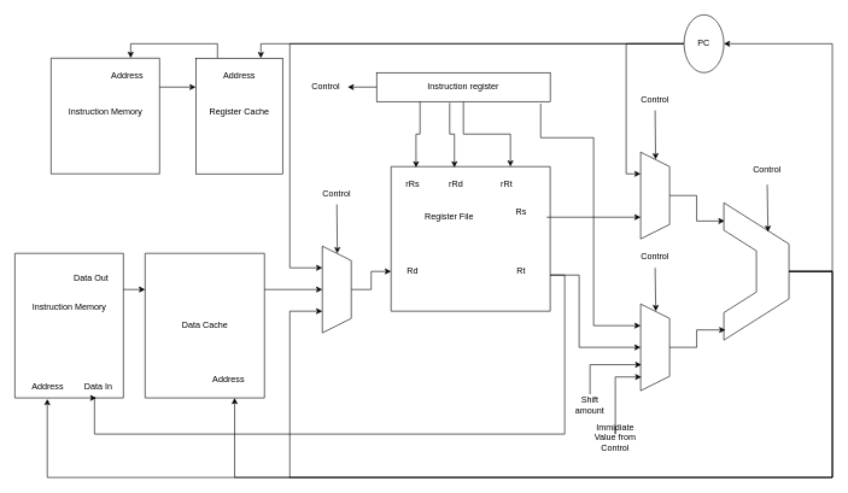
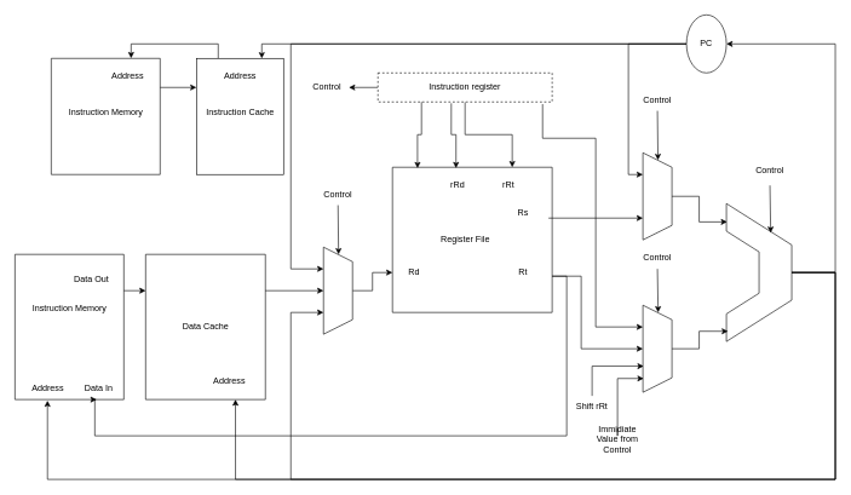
  <mxCell id="0" />
  <mxCell id="1" parent="0" />
  <mxCell id="2" style="edgeStyle=orthogonalEdgeStyle;rounded=0;orthogonalLoop=1;jettySize=auto;html=1;exitX=1;exitY=0.5;exitDx=0;exitDy=0;entryX=1;entryY=0.5;entryDx=0;entryDy=0;" edge="1" parent="1" source="5" target="9"><mxGeometry relative="1" as="geometry"><Array as="points"><mxPoint x="1150" y="375" /><mxPoint x="1150" y="60" /></Array></mxGeometry></mxCell>
  <mxCell id="3" style="edgeStyle=orthogonalEdgeStyle;rounded=0;orthogonalLoop=1;jettySize=auto;html=1;exitX=1;exitY=0.5;exitDx=0;exitDy=0;entryX=0.75;entryY=1;entryDx=0;entryDy=0;" edge="1" parent="1" source="5" target="15"><mxGeometry relative="1" as="geometry"><Array as="points"><mxPoint x="1150" y="375" /><mxPoint x="1150" y="660" /><mxPoint x="324" y="660" /></Array></mxGeometry></mxCell>
  <mxCell id="4" style="edgeStyle=orthogonalEdgeStyle;rounded=0;orthogonalLoop=1;jettySize=auto;html=1;exitX=1;exitY=0.5;exitDx=0;exitDy=0;entryX=0.75;entryY=1;entryDx=0;entryDy=0;" edge="1" parent="1" source="5" target="38"><mxGeometry relative="1" as="geometry"><Array as="points"><mxPoint x="1150" y="375" /><mxPoint x="1150" y="660" /><mxPoint x="400" y="660" /><mxPoint x="400" y="430" /></Array></mxGeometry></mxCell>
  <mxCell id="5" value="" style="shape=stencil(tZXRjoIwEEW/pq+bQsPq6wb1PyqOS2NtSdvV3b93oGCs0I0IJISkc7mHIb1DCcttySsgKS0J25A0TSjFO66vT2tuKyicL164EXwvwSvWGX2Cqzi4liFUCUa4WmVbQr/wmfpieaGVQojQygbKg44wLhR66a+Hta//C1YV8s/gwLRNNtXd68yPbAFqskSnIbPre95OZ6KGvSaL7NQ81ORNJsuxEgsxy/e8OH0b/aMOfVdUO2oDA8JdFlL6AYt9YMXruesJnXzWF/h/moawnVsK9eC+/wxaP5sKWI0FPGWMTvOvx9qz0P+ZTfOzsf7Q/sL+FVLbaHKwHgkPHguDmWs8vcQ2VX+ONIUb);whiteSpace=wrap;html=1;" vertex="1" parent="1"><mxGeometry x="1000" y="280" width="90" height="190" as="geometry" /></mxCell>
  <mxCell id="6" style="edgeStyle=orthogonalEdgeStyle;rounded=0;orthogonalLoop=1;jettySize=auto;html=1;exitX=0;exitY=0.5;exitDx=0;exitDy=0;entryX=0.25;entryY=1;entryDx=0;entryDy=0;" edge="1" parent="1" source="9" target="38"><mxGeometry relative="1" as="geometry"><Array as="points"><mxPoint x="400" y="60" /><mxPoint x="400" y="370" /></Array></mxGeometry></mxCell>
  <mxCell id="7" style="edgeStyle=orthogonalEdgeStyle;rounded=0;orthogonalLoop=1;jettySize=auto;html=1;exitX=0;exitY=0.5;exitDx=0;exitDy=0;entryX=0.25;entryY=1;entryDx=0;entryDy=0;" edge="1" parent="1" source="9" target="35"><mxGeometry relative="1" as="geometry" /></mxCell>
  <mxCell id="8" style="edgeStyle=orthogonalEdgeStyle;rounded=0;orthogonalLoop=1;jettySize=auto;html=1;exitX=0;exitY=0.5;exitDx=0;exitDy=0;entryX=0.75;entryY=0;entryDx=0;entryDy=0;" edge="1" parent="1" source="9" target="48"><mxGeometry relative="1" as="geometry" /></mxCell>
  <mxCell id="9" value="PC" style="ellipse;whiteSpace=wrap;html=1;" vertex="1" parent="1"><mxGeometry x="945" y="20" width="55" height="80" as="geometry" /></mxCell>
  <mxCell id="10" style="edgeStyle=orthogonalEdgeStyle;rounded=0;orthogonalLoop=1;jettySize=auto;html=1;exitX=1;exitY=0.25;exitDx=0;exitDy=0;entryX=0;entryY=0.25;entryDx=0;entryDy=0;" edge="1" parent="1" source="11" target="48"><mxGeometry relative="1" as="geometry" /></mxCell>
  <mxCell id="11" value="" style="swimlane;startSize=0;" vertex="1" parent="1"><mxGeometry x="70" y="80" width="150" height="160" as="geometry" /></mxCell>
  <mxCell id="12" value="Instruction Memory" style="text;html=1;align=center;verticalAlign=middle;resizable=0;points=[];autosize=1;strokeColor=none;fillColor=none;" vertex="1" parent="11"><mxGeometry x="10" y="60" width="130" height="30" as="geometry" /></mxCell>
  <mxCell id="13" value="Address" style="text;html=1;align=center;verticalAlign=middle;resizable=0;points=[];autosize=1;strokeColor=none;fillColor=none;" vertex="1" parent="11"><mxGeometry x="70" y="10" width="70" height="30" as="geometry" /></mxCell>
  <mxCell id="14" style="edgeStyle=orthogonalEdgeStyle;rounded=0;orthogonalLoop=1;jettySize=auto;html=1;exitX=1;exitY=0.25;exitDx=0;exitDy=0;entryX=0.5;entryY=1;entryDx=0;entryDy=0;" edge="1" parent="1" source="15" target="38"><mxGeometry relative="1" as="geometry" /></mxCell>
  <mxCell id="15" value="" style="swimlane;startSize=0;" vertex="1" parent="1"><mxGeometry x="200" y="350" width="165" height="200" as="geometry" /></mxCell>
  <mxCell id="16" value="Data Cache" style="text;html=1;align=center;verticalAlign=middle;whiteSpace=wrap;rounded=0;" vertex="1" parent="15"><mxGeometry x="42.5" y="85" width="80" height="30" as="geometry" /></mxCell>
  <mxCell id="17" value="Address" style="text;html=1;align=center;verticalAlign=middle;resizable=0;points=[];autosize=1;strokeColor=none;fillColor=none;" vertex="1" parent="15"><mxGeometry x="80" y="160" width="70" height="30" as="geometry" /></mxCell>
  <mxCell id="18" style="edgeStyle=orthogonalEdgeStyle;rounded=0;orthogonalLoop=1;jettySize=auto;html=1;exitX=1;exitY=0.75;exitDx=0;exitDy=0;entryX=0.75;entryY=1;entryDx=0;entryDy=0;" edge="1" parent="1" source="20" target="52"><mxGeometry relative="1" as="geometry"><Array as="points"><mxPoint x="780" y="380" /><mxPoint x="780" y="600" /><mxPoint x="130" y="600" /><mxPoint x="130" y="550" /></Array></mxGeometry></mxCell>
  <mxCell id="19" style="edgeStyle=orthogonalEdgeStyle;rounded=0;orthogonalLoop=1;jettySize=auto;html=1;exitX=1;exitY=0.75;exitDx=0;exitDy=0;entryX=0.5;entryY=1;entryDx=0;entryDy=0;" edge="1" parent="1" source="20" target="28"><mxGeometry relative="1" as="geometry"><Array as="points"><mxPoint x="800" y="380" /><mxPoint x="800" y="480" /></Array></mxGeometry></mxCell>
  <mxCell id="20" value="" style="swimlane;startSize=0;" vertex="1" parent="1"><mxGeometry x="540" y="230" width="220" height="200" as="geometry" /></mxCell>
- <mxCell id="21" value="Register File" style="text;html=1;align=center;verticalAlign=middle;resizable=0;points=[];autosize=1;strokeColor=none;fillColor=none;" vertex="1" parent="20"><mxGeometry x="35" y="55" width="90" height="30" as="geometry" /></mxCell>
- <mxCell id="22" value="rRs" style="text;html=1;align=center;verticalAlign=middle;whiteSpace=wrap;rounded=0;" vertex="1" parent="20"><mxGeometry y="10" width="60" height="30" as="geometry" /></mxCell>
+ <mxCell id="21" value="Register File" style="text;html=1;align=center;verticalAlign=middle;resizable=0;points=[];autosize=1;strokeColor=none;fillColor=none;" vertex="1" parent="20"><mxGeometry x="55" y="85" width="90" height="30" as="geometry" /></mxCell>
  <mxCell id="23" value="rRd" style="text;html=1;align=center;verticalAlign=middle;whiteSpace=wrap;rounded=0;" vertex="1" parent="20"><mxGeometry x="60" y="10" width="60" height="30" as="geometry" /></mxCell>
  <mxCell id="24" value="&lt;div&gt;Rs&lt;/div&gt;&lt;div&gt;&lt;br&gt;&lt;/div&gt;" style="text;html=1;align=center;verticalAlign=middle;whiteSpace=wrap;rounded=0;" vertex="1" parent="20"><mxGeometry x="145" y="55" width="70" height="30" as="geometry" /></mxCell>
  <mxCell id="25" value="&lt;div&gt;rRt&lt;/div&gt;" style="text;html=1;align=center;verticalAlign=middle;whiteSpace=wrap;rounded=0;" vertex="1" parent="20"><mxGeometry x="130" y="10" width="60" height="30" as="geometry" /></mxCell>
  <mxCell id="26" value="&lt;div&gt;Rt&lt;/div&gt;" style="text;html=1;align=center;verticalAlign=middle;whiteSpace=wrap;rounded=0;" vertex="1" parent="20"><mxGeometry x="145" y="130" width="70" height="30" as="geometry" /></mxCell>
  <mxCell id="27" value="Rd" style="text;html=1;align=center;verticalAlign=middle;whiteSpace=wrap;rounded=0;" vertex="1" parent="20"><mxGeometry y="130" width="60" height="30" as="geometry" /></mxCell>
  <mxCell id="28" value="" style="shape=trapezoid;perimeter=trapezoidPerimeter;whiteSpace=wrap;html=1;fixedSize=1;rotation=90;" vertex="1" parent="1"><mxGeometry x="845" y="460" width="120" height="40" as="geometry" /></mxCell>
  <mxCell id="29" style="edgeStyle=orthogonalEdgeStyle;rounded=0;orthogonalLoop=1;jettySize=auto;html=1;exitX=0.5;exitY=1;exitDx=0;exitDy=0;entryX=0.75;entryY=0;entryDx=0;entryDy=0;" edge="1" parent="1" source="32" target="20"><mxGeometry relative="1" as="geometry" /></mxCell>
  <mxCell id="30" style="edgeStyle=orthogonalEdgeStyle;rounded=0;orthogonalLoop=1;jettySize=auto;html=1;exitX=0.945;exitY=1.074;exitDx=0;exitDy=0;entryX=0.25;entryY=1;entryDx=0;entryDy=0;exitPerimeter=0;" edge="1" parent="1" source="32" target="28"><mxGeometry relative="1" as="geometry"><Array as="points"><mxPoint x="747" y="190" /><mxPoint x="820" y="190" /><mxPoint x="820" y="450" /></Array></mxGeometry></mxCell>
  <mxCell id="31" style="edgeStyle=orthogonalEdgeStyle;rounded=0;orthogonalLoop=1;jettySize=auto;html=1;entryX=1;entryY=0.5;entryDx=0;entryDy=0;" edge="1" parent="1" source="32" target="58"><mxGeometry relative="1" as="geometry" /></mxCell>
- <mxCell id="32" value="&lt;div&gt;Instruction register&lt;/div&gt;" style="rounded=0;whiteSpace=wrap;html=1;" vertex="1" parent="1"><mxGeometry x="520" y="100" width="240" height="40" as="geometry" /></mxCell>
+ <mxCell id="32" value="&lt;div&gt;Instruction register&lt;/div&gt;" style="rounded=0;whiteSpace=wrap;html=1;dashed=1;" vertex="1" parent="1"><mxGeometry x="520" y="100" width="240" height="40" as="geometry" /></mxCell>
  <mxCell id="33" style="edgeStyle=orthogonalEdgeStyle;rounded=0;orthogonalLoop=1;jettySize=auto;html=1;exitX=0.25;exitY=1;exitDx=0;exitDy=0;entryX=0.157;entryY=0.006;entryDx=0;entryDy=0;entryPerimeter=0;" edge="1" parent="1" source="32" target="20"><mxGeometry relative="1" as="geometry" /></mxCell>
  <mxCell id="34" style="edgeStyle=orthogonalEdgeStyle;rounded=0;orthogonalLoop=1;jettySize=auto;html=1;exitX=0.421;exitY=1.044;exitDx=0;exitDy=0;entryX=0.398;entryY=0.006;entryDx=0;entryDy=0;entryPerimeter=0;exitPerimeter=0;" edge="1" parent="1" source="32" target="20"><mxGeometry relative="1" as="geometry" /></mxCell>
  <mxCell id="35" value="" style="shape=trapezoid;perimeter=trapezoidPerimeter;whiteSpace=wrap;html=1;fixedSize=1;rotation=90;" vertex="1" parent="1"><mxGeometry x="845" y="250" width="120" height="40" as="geometry" /></mxCell>
  <mxCell id="36" style="edgeStyle=orthogonalEdgeStyle;rounded=0;orthogonalLoop=1;jettySize=auto;html=1;exitX=1;exitY=0.5;exitDx=0;exitDy=0;entryX=0.75;entryY=1;entryDx=0;entryDy=0;" edge="1" parent="1" source="24" target="35"><mxGeometry relative="1" as="geometry" /></mxCell>
  <mxCell id="37" style="edgeStyle=orthogonalEdgeStyle;rounded=0;orthogonalLoop=1;jettySize=auto;html=1;exitX=0.5;exitY=0;exitDx=0;exitDy=0;entryX=0;entryY=0.5;entryDx=0;entryDy=0;" edge="1" parent="1" source="38" target="27"><mxGeometry relative="1" as="geometry" /></mxCell>
  <mxCell id="38" value="" style="shape=trapezoid;perimeter=trapezoidPerimeter;whiteSpace=wrap;html=1;fixedSize=1;rotation=90;" vertex="1" parent="1"><mxGeometry x="405" y="380" width="120" height="40" as="geometry" /></mxCell>
  <mxCell id="39" style="edgeStyle=orthogonalEdgeStyle;rounded=0;orthogonalLoop=1;jettySize=auto;html=1;entryX=0.011;entryY=0.133;entryDx=0;entryDy=0;entryPerimeter=0;" edge="1" parent="1" source="35" target="5"><mxGeometry relative="1" as="geometry" /></mxCell>
  <mxCell id="40" style="edgeStyle=orthogonalEdgeStyle;rounded=0;orthogonalLoop=1;jettySize=auto;html=1;entryX=0.024;entryY=0.926;entryDx=0;entryDy=0;entryPerimeter=0;" edge="1" parent="1" source="28" target="5"><mxGeometry relative="1" as="geometry" /></mxCell>
  <mxCell id="41" value="" style="endArrow=classic;html=1;rounded=0;entryX=0.065;entryY=0.606;entryDx=0;entryDy=0;entryPerimeter=0;" edge="1" parent="1"><mxGeometry width="50" height="50" relative="1" as="geometry"><mxPoint x="465" y="282.2" as="sourcePoint" /><mxPoint x="465.76" y="350" as="targetPoint" /></mxGeometry></mxCell>
  <mxCell id="42" value="Control" style="text;html=1;align=center;verticalAlign=middle;whiteSpace=wrap;rounded=0;" vertex="1" parent="1"><mxGeometry x="435" y="252.2" width="60" height="30" as="geometry" /></mxCell>
  <mxCell id="43" value="" style="endArrow=classic;html=1;rounded=0;" edge="1" parent="1"><mxGeometry width="50" height="50" relative="1" as="geometry"><mxPoint x="905" y="370" as="sourcePoint" /><mxPoint x="906" y="430" as="targetPoint" /></mxGeometry></mxCell>
  <mxCell id="44" value="Control" style="text;html=1;align=center;verticalAlign=middle;whiteSpace=wrap;rounded=0;" vertex="1" parent="1"><mxGeometry x="875" y="340" width="60" height="30" as="geometry" /></mxCell>
  <mxCell id="45" value="" style="endArrow=classic;html=1;rounded=0;entryX=0.678;entryY=0.212;entryDx=0;entryDy=0;entryPerimeter=0;" edge="1" parent="1" target="5"><mxGeometry width="50" height="50" relative="1" as="geometry"><mxPoint x="1060" y="255" as="sourcePoint" /><mxPoint x="1061" y="315" as="targetPoint" /></mxGeometry></mxCell>
  <mxCell id="46" value="Control" style="text;html=1;align=center;verticalAlign=middle;whiteSpace=wrap;rounded=0;" vertex="1" parent="1"><mxGeometry x="1030" y="220" width="60" height="30" as="geometry" /></mxCell>
  <mxCell id="47" style="edgeStyle=orthogonalEdgeStyle;rounded=0;orthogonalLoop=1;jettySize=auto;html=1;exitX=0.25;exitY=0;exitDx=0;exitDy=0;" edge="1" parent="1" source="48"><mxGeometry relative="1" as="geometry"><mxPoint x="180" y="79.724" as="targetPoint" /><Array as="points"><mxPoint x="300" y="60" /><mxPoint x="180" y="60" /></Array></mxGeometry></mxCell>
  <mxCell id="48" value="" style="rounded=0;whiteSpace=wrap;html=1;" vertex="1" parent="1"><mxGeometry x="270" y="80" width="120" height="160" as="geometry" /></mxCell>
  <mxCell id="49" value="Address" style="text;html=1;align=center;verticalAlign=middle;resizable=0;points=[];autosize=1;strokeColor=none;fillColor=none;" vertex="1" parent="1"><mxGeometry x="295" y="90" width="70" height="30" as="geometry" /></mxCell>
- <mxCell id="50" value="Register Cache" style="text;html=1;align=center;verticalAlign=middle;resizable=0;points=[];autosize=1;strokeColor=none;fillColor=none;" vertex="1" parent="1"><mxGeometry x="270" y="140" width="120" height="30" as="geometry" /></mxCell>
+ <mxCell id="50" value="Instruction Cache" style="text;html=1;align=center;verticalAlign=middle;resizable=0;points=[];autosize=1;strokeColor=none;fillColor=none;" vertex="1" parent="1"><mxGeometry x="270" y="140" width="120" height="30" as="geometry" /></mxCell>
  <mxCell id="51" style="edgeStyle=orthogonalEdgeStyle;rounded=0;orthogonalLoop=1;jettySize=auto;html=1;exitX=1;exitY=0.25;exitDx=0;exitDy=0;entryX=0;entryY=0.25;entryDx=0;entryDy=0;" edge="1" parent="1" source="52" target="15"><mxGeometry relative="1" as="geometry" /></mxCell>
  <mxCell id="52" value="" style="swimlane;startSize=0;" vertex="1" parent="1"><mxGeometry x="20" y="350" width="150" height="200" as="geometry" /></mxCell>
  <mxCell id="53" value="Instruction Memory" style="text;html=1;align=center;verticalAlign=middle;resizable=0;points=[];autosize=1;strokeColor=none;fillColor=none;" vertex="1" parent="52"><mxGeometry x="10" y="60" width="130" height="30" as="geometry" /></mxCell>
  <mxCell id="54" value="Address" style="text;html=1;align=center;verticalAlign=middle;resizable=0;points=[];autosize=1;strokeColor=none;fillColor=none;" vertex="1" parent="52"><mxGeometry x="10" y="170" width="70" height="30" as="geometry" /></mxCell>
  <mxCell id="55" value="Data Out" style="text;html=1;align=center;verticalAlign=middle;resizable=0;points=[];autosize=1;strokeColor=none;fillColor=none;" vertex="1" parent="52"><mxGeometry x="70" y="20" width="70" height="30" as="geometry" /></mxCell>
  <mxCell id="56" value="Data In" style="text;html=1;align=center;verticalAlign=middle;resizable=0;points=[];autosize=1;strokeColor=none;fillColor=none;" vertex="1" parent="52"><mxGeometry x="85" y="170" width="60" height="30" as="geometry" /></mxCell>
  <mxCell id="57" style="edgeStyle=orthogonalEdgeStyle;rounded=0;orthogonalLoop=1;jettySize=auto;html=1;exitX=1;exitY=0.5;exitDx=0;exitDy=0;entryX=0.497;entryY=1.048;entryDx=0;entryDy=0;entryPerimeter=0;" edge="1" parent="1" source="5" target="54"><mxGeometry relative="1" as="geometry"><Array as="points"><mxPoint x="1150" y="375" /><mxPoint x="1150" y="660" /><mxPoint x="65" y="660" /></Array></mxGeometry></mxCell>
  <mxCell id="58" value="&lt;div&gt;Control&lt;/div&gt;" style="text;html=1;align=center;verticalAlign=middle;whiteSpace=wrap;rounded=0;" vertex="1" parent="1"><mxGeometry x="420" y="105" width="60" height="30" as="geometry" /></mxCell>
  <mxCell id="59" style="edgeStyle=orthogonalEdgeStyle;rounded=0;orthogonalLoop=1;jettySize=auto;html=1;exitX=0.5;exitY=0;exitDx=0;exitDy=0;entryX=0.842;entryY=0.975;entryDx=0;entryDy=0;entryPerimeter=0;" edge="1" parent="1" source="60" target="28"><mxGeometry relative="1" as="geometry"><Array as="points"><mxPoint x="850" y="600" /><mxPoint x="850" y="521" /></Array></mxGeometry></mxCell>
  <mxCell id="60" value="Immidiate Value from Control" style="text;html=1;align=center;verticalAlign=middle;whiteSpace=wrap;rounded=0;" vertex="1" parent="1"><mxGeometry x="820" y="590" width="60" height="30" as="geometry" /></mxCell>
  <mxCell id="61" value="" style="endArrow=classic;html=1;rounded=0;entryX=0.065;entryY=0.606;entryDx=0;entryDy=0;entryPerimeter=0;" edge="1" parent="1"><mxGeometry width="50" height="50" relative="1" as="geometry"><mxPoint x="905" y="152.2" as="sourcePoint" /><mxPoint x="905.76" y="220" as="targetPoint" /></mxGeometry></mxCell>
  <mxCell id="62" value="Control" style="text;html=1;align=center;verticalAlign=middle;whiteSpace=wrap;rounded=0;" vertex="1" parent="1"><mxGeometry x="875" y="122.2" width="60" height="30" as="geometry" /></mxCell>
- <mxCell id="63" value="Shift amount" style="text;html=1;align=center;verticalAlign=middle;whiteSpace=wrap;rounded=0;" vertex="1" parent="1"><mxGeometry x="785" y="545" width="60" height="30" as="geometry" /></mxCell>
+ <mxCell id="63" value="Shift rRt" style="text;html=1;align=center;verticalAlign=middle;whiteSpace=wrap;rounded=0;" vertex="1" parent="1"><mxGeometry x="785" y="545" width="60" height="30" as="geometry" /></mxCell>
  <mxCell id="64" style="edgeStyle=orthogonalEdgeStyle;rounded=0;orthogonalLoop=1;jettySize=auto;html=1;entryX=0.7;entryY=0.975;entryDx=0;entryDy=0;entryPerimeter=0;" edge="1" parent="1" source="63" target="28"><mxGeometry relative="1" as="geometry"><Array as="points"><mxPoint x="815" y="504" /></Array></mxGeometry></mxCell>
